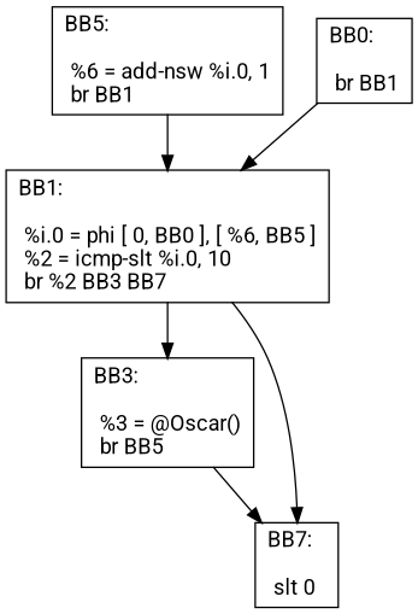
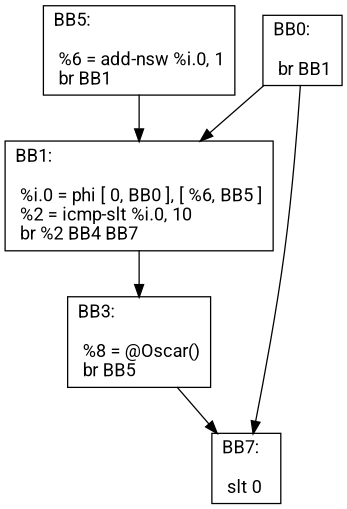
  digraph {
    fontname=Roboto
    node [fontname=Roboto shape=record]
    edge [fontname=Roboto]
    n1 [label="{BB0:\l\l  br  BB1\l}"]
-   n2 [label="{BB1:\l\l  %i.0 = phi [ 0, BB0 ], [  %6, BB5 ]\l %2 = icmp-slt %i.0,  10\l br %2 BB3 BB7\l}"]
-   n3 [label="{BB3:\l\l  %3 = @Oscar()\l br  BB5\l}"]
+   n2 [label="{BB1:\l\l  %i.0 = phi [ 0, BB0 ], [  %6, BB5 ]\l %2 = icmp-slt %i.0,  10\l br %2 BB4 BB7\l}"]
+   n3 [label="{BB3:\l\l  %8 = @Oscar()\l br  BB5\l}"]
    n4 [label="{BB7:\l\l  slt 0\l}"]
    n5 [label="{BB5:\l\l  %6 = add-nsw %i.0,  1\l br  BB1\l}"]
    n1 -> n2
    n2 -> n3
-   n2 -> n4
+   n1 -> n4
    n3 -> n4
    n5 -> n2
  }
